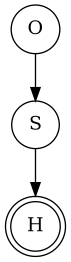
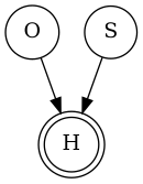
  digraph {
    node [shape=circle]
    H [shape=doublecircle]
    O
    S
-   O -> S
+   O -> H
    S -> H
  }
